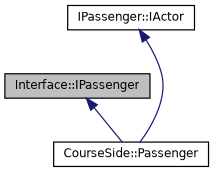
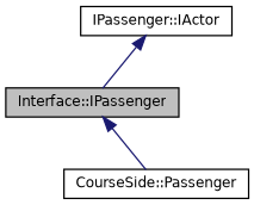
  digraph {
    node [color=black fillcolor=white fontname=Helvetica fontsize=10 shape=record style=filled]
    edge [color=midnightblue dir=back fontname=Helvetica fontsize=10 labelfontname=Helvetica labelfontsize=10 style=solid]
    n1 [fillcolor=grey75 fontcolor=black height=0.2 label="Interface::IPassenger" width=0.4]
    n2 [height=0.2 label="CourseSide::Passenger" width=0.4]
    n3 [height=0.2 label="IPassenger::IActor" width=0.4]
    n1 -> n2
-   n3 -> n2
+   n3 -> n1
  }
